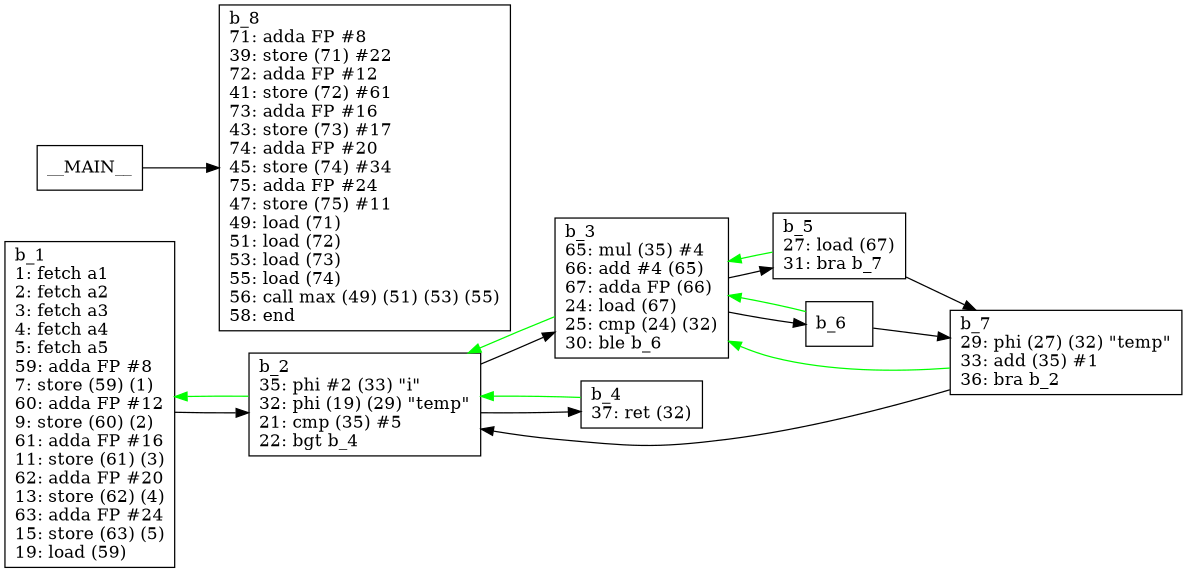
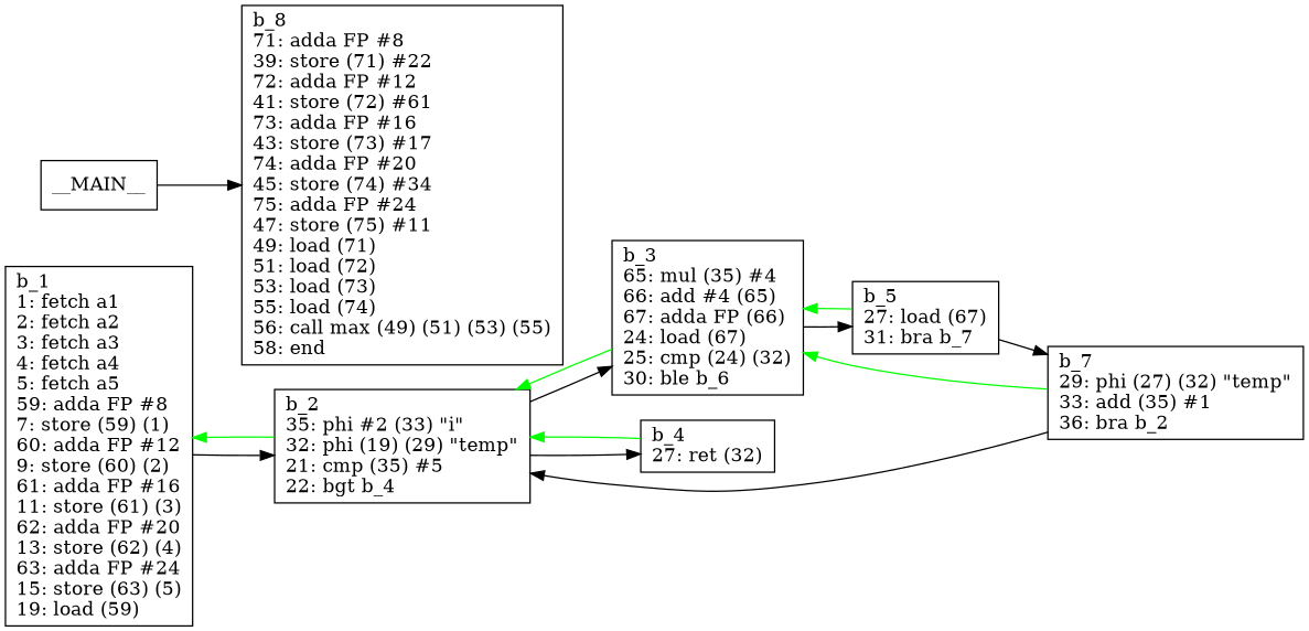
  digraph {
    rankdir=LR
    node [shape=box]
    n1 [label="b_1\l1: fetch a1\l2: fetch a2\l3: fetch a3\l4: fetch a4\l5: fetch a5\l59: adda FP #8\l7: store (59) (1)\l60: adda FP #12\l9: store (60) (2)\l61: adda FP #16\l11: store (61) (3)\l62: adda FP #20\l13: store (62) (4)\l63: adda FP #24\l15: store (63) (5)\l19: load (59)\l"]
    n2 [label="b_2\l35: phi #2 (33) \"i\"\l32: phi (19) (29) \"temp\"\l21: cmp (35) #5\l22: bgt b_4\l"]
    n3 [label="b_3\l65: mul (35) #4\l66: add #4 (65)\l67: adda FP (66)\l24: load (67)\l25: cmp (24) (32)\l30: ble b_6\l"]
-   n4 [label="b_4\l37: ret (32)\l"]
+   n4 [label="b_4\l27: ret (32)\l"]
    n5 [label="b_5\l27: load (67)\l31: bra b_7\l"]
-   n6 [label="b_6\l"]
    n7 [label="b_7\l29: phi (27) (32) \"temp\"\l33: add (35) #1\l36: bra b_2\l"]
    n8 [label="b_8\l71: adda FP #8\l39: store (71) #22\l72: adda FP #12\l41: store (72) #61\l73: adda FP #16\l43: store (73) #17\l74: adda FP #20\l45: store (74) #34\l75: adda FP #24\l47: store (75) #11\l49: load (71)\l51: load (72)\l53: load (73)\l55: load (74)\l56: call max (49) (51) (53) (55)\l58: end\l"]
    __MAIN__
    n1 -> n2
    n2 -> n1 [color=green]
    n2 -> n3
    n2 -> n4
    n3 -> n2 [color=green]
    n3 -> n5
-   n3 -> n6
    n4 -> n2 [color=green]
    n5 -> n3 [color=green]
    n5 -> n7
-   n6 -> n3 [color=green]
-   n6 -> n7
    n7 -> n2
    n7 -> n3 [color=green]
    __MAIN__ -> n8
  }
